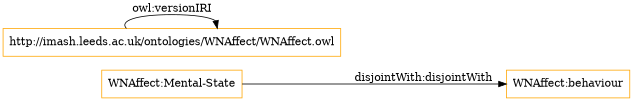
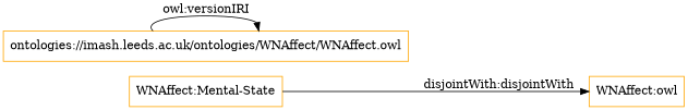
  digraph {
    rankdir=LR
    node [color=orange shape=rectangle]
    "WNAffect:Mental-State"
-   "WNAffect:behaviour"
-   "http://imash.leeds.ac.uk/ontologies/WNAffect/WNAffect.owl"
+   "WNAffect:behaviour" [label="WNAffect:owl"]
+   "http://imash.leeds.ac.uk/ontologies/WNAffect/WNAffect.owl" [label="ontologies://imash.leeds.ac.uk/ontologies/WNAffect/WNAffect.owl"]
    "WNAffect:Mental-State" -> "WNAffect:behaviour" [label="disjointWith:disjointWith"]
    "http://imash.leeds.ac.uk/ontologies/WNAffect/WNAffect.owl" -> "http://imash.leeds.ac.uk/ontologies/WNAffect/WNAffect.owl" [label="owl:versionIRI"]
  }
